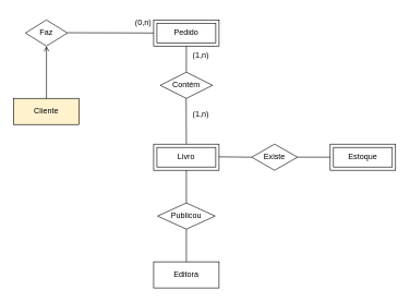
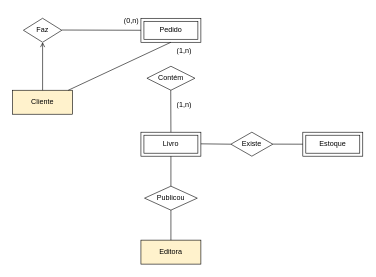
  <mxCell id="0" />
  <mxCell id="1" parent="0" />
  <mxCell id="2" value="Pedido" style="shape=ext;margin=3;double=1;whiteSpace=wrap;html=1;align=center;" vertex="1" parent="1"><mxGeometry x="234" y="30" width="100" height="40" as="geometry" /></mxCell>
  <mxCell id="3" value="Cliente" style="whiteSpace=wrap;html=1;align=center;fillColor=#fff2cc;" vertex="1" parent="1"><mxGeometry x="20" y="150" width="100" height="40" as="geometry" /></mxCell>
  <mxCell id="4" value="Estoque" style="shape=ext;margin=3;double=1;whiteSpace=wrap;html=1;align=center;" vertex="1" parent="1"><mxGeometry x="504" y="220" width="100" height="40" as="geometry" /></mxCell>
- <mxCell id="5" value="Editora" style="whiteSpace=wrap;html=1;align=center;" vertex="1" parent="1"><mxGeometry x="234" y="400" width="100" height="40" as="geometry" /></mxCell>
+ <mxCell id="5" value="Editora" style="whiteSpace=wrap;html=1;align=center;fillColor=#fff2cc;" vertex="1" parent="1"><mxGeometry x="234" y="400" width="100" height="40" as="geometry" /></mxCell>
  <mxCell id="6" value="Livro" style="shape=ext;margin=3;double=1;whiteSpace=wrap;html=1;align=center;direction=west;" vertex="1" parent="1"><mxGeometry x="234" y="220" width="100" height="40" as="geometry" /></mxCell>
  <mxCell id="7" value="Faz" style="shape=rhombus;perimeter=rhombusPerimeter;whiteSpace=wrap;html=1;align=center;" vertex="1" parent="1"><mxGeometry x="38" y="30" width="64" height="40" as="geometry" /></mxCell>
  <mxCell id="8" value="Existe" style="shape=rhombus;perimeter=rhombusPerimeter;whiteSpace=wrap;html=1;align=center;" vertex="1" parent="1"><mxGeometry x="384" y="220" width="70" height="40" as="geometry" /></mxCell>
  <mxCell id="9" value="" style="endArrow=open;html=1;rounded=0;exitX=0.5;exitY=0;exitDx=0;exitDy=0;entryX=0.5;entryY=1;entryDx=0;entryDy=0;" edge="1" parent="1" source="3" target="7"><mxGeometry relative="1" as="geometry"><mxPoint x="38" y="70" as="sourcePoint" /><mxPoint x="108" y="70.42" as="targetPoint" /></mxGeometry></mxCell>
  <mxCell id="10" value="" style="endArrow=none;html=1;rounded=0;entryX=0;entryY=0.5;entryDx=0;entryDy=0;" edge="1" parent="1" target="2"><mxGeometry relative="1" as="geometry"><mxPoint x="102" y="49.58" as="sourcePoint" /><mxPoint x="148" y="49.58" as="targetPoint" /></mxGeometry></mxCell>
  <mxCell id="11" value="" style="endArrow=none;html=1;rounded=0;" edge="1" parent="1"><mxGeometry relative="1" as="geometry"><mxPoint x="334" y="239.41" as="sourcePoint" /><mxPoint x="384" y="240" as="targetPoint" /></mxGeometry></mxCell>
  <mxCell id="12" value="" style="endArrow=none;html=1;rounded=0;entryX=0;entryY=0.5;entryDx=0;entryDy=0;" edge="1" parent="1" target="4"><mxGeometry relative="1" as="geometry"><mxPoint x="454" y="239.86" as="sourcePoint" /><mxPoint x="614" y="239.86" as="targetPoint" /></mxGeometry></mxCell>
  <mxCell id="13" value="Contém" style="shape=rhombus;perimeter=rhombusPerimeter;whiteSpace=wrap;html=1;align=center;" vertex="1" parent="1"><mxGeometry x="244" y="110" width="80" height="40" as="geometry" /></mxCell>
  <mxCell id="14" value="Publicou" style="shape=rhombus;perimeter=rhombusPerimeter;whiteSpace=wrap;html=1;align=center;" vertex="1" parent="1"><mxGeometry x="240" y="310" width="88" height="40" as="geometry" /></mxCell>
- <mxCell id="15" value="" style="endArrow=none;html=1;rounded=0;entryX=0.5;entryY=0;entryDx=0;entryDy=0;exitX=0.5;exitY=1;exitDx=0;exitDy=0;" edge="1" parent="1" source="2" target="13"><mxGeometry relative="1" as="geometry"><mxPoint x="280" y="70" as="sourcePoint" /><mxPoint x="440" y="70" as="targetPoint" /></mxGeometry></mxCell>
+ <mxCell id="15" value="" style="endArrow=none;html=1;rounded=0;exitX=0.5;exitY=1;exitDx=0;exitDy=0;" edge="1" parent="1" source="2" target="3"><mxGeometry relative="1" as="geometry"><mxPoint x="280" y="70" as="sourcePoint" /><mxPoint x="440" y="70" as="targetPoint" /></mxGeometry></mxCell>
  <mxCell id="16" value="" style="endArrow=none;html=1;rounded=0;entryX=0.5;entryY=1;entryDx=0;entryDy=0;exitX=0.5;exitY=1;exitDx=0;exitDy=0;" edge="1" parent="1" target="6"><mxGeometry relative="1" as="geometry"><mxPoint x="283.71" y="150" as="sourcePoint" /><mxPoint x="283.71" y="190" as="targetPoint" /></mxGeometry></mxCell>
  <mxCell id="17" value="" style="endArrow=none;html=1;rounded=0;exitX=0.5;exitY=0;exitDx=0;exitDy=0;entryX=0.5;entryY=0;entryDx=0;entryDy=0;" edge="1" parent="1" source="6" target="14"><mxGeometry relative="1" as="geometry"><mxPoint x="290" y="250" as="sourcePoint" /><mxPoint x="284" y="300" as="targetPoint" /></mxGeometry></mxCell>
  <mxCell id="18" value="" style="endArrow=none;html=1;rounded=0;entryX=0.5;entryY=0;entryDx=0;entryDy=0;exitX=0.5;exitY=1;exitDx=0;exitDy=0;" edge="1" parent="1" source="14" target="5"><mxGeometry relative="1" as="geometry"><mxPoint x="290" y="360" as="sourcePoint" /><mxPoint x="450" y="380" as="targetPoint" /></mxGeometry></mxCell>
  <mxCell id="19" value="(0,n)" style="text;strokeColor=none;fillColor=none;spacingLeft=4;spacingRight=4;overflow=hidden;rotatable=0;points=[[0,0.5],[1,0.5]];portConstraint=eastwest;fontSize=12;whiteSpace=wrap;html=1;" vertex="1" parent="1"><mxGeometry x="200" y="20" width="40" height="30" as="geometry" /></mxCell>
  <mxCell id="20" value="(1,n)" style="text;strokeColor=none;fillColor=none;spacingLeft=4;spacingRight=4;overflow=hidden;rotatable=0;points=[[0,0.5],[1,0.5]];portConstraint=eastwest;fontSize=12;whiteSpace=wrap;html=1;" vertex="1" parent="1"><mxGeometry x="288" y="70" width="40" height="30" as="geometry" /></mxCell>
  <mxCell id="21" value="(1,n)" style="text;strokeColor=none;fillColor=none;spacingLeft=4;spacingRight=4;overflow=hidden;rotatable=0;points=[[0,0.5],[1,0.5]];portConstraint=eastwest;fontSize=12;whiteSpace=wrap;html=1;" vertex="1" parent="1"><mxGeometry x="288" y="160" width="40" height="30" as="geometry" /></mxCell>
